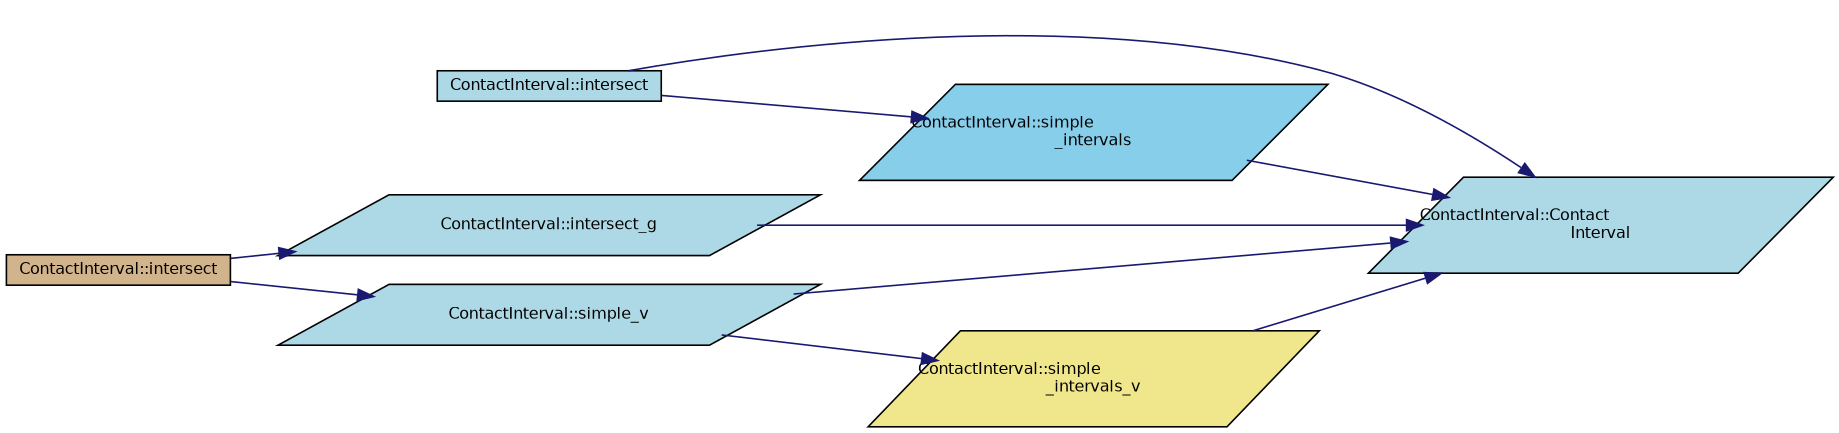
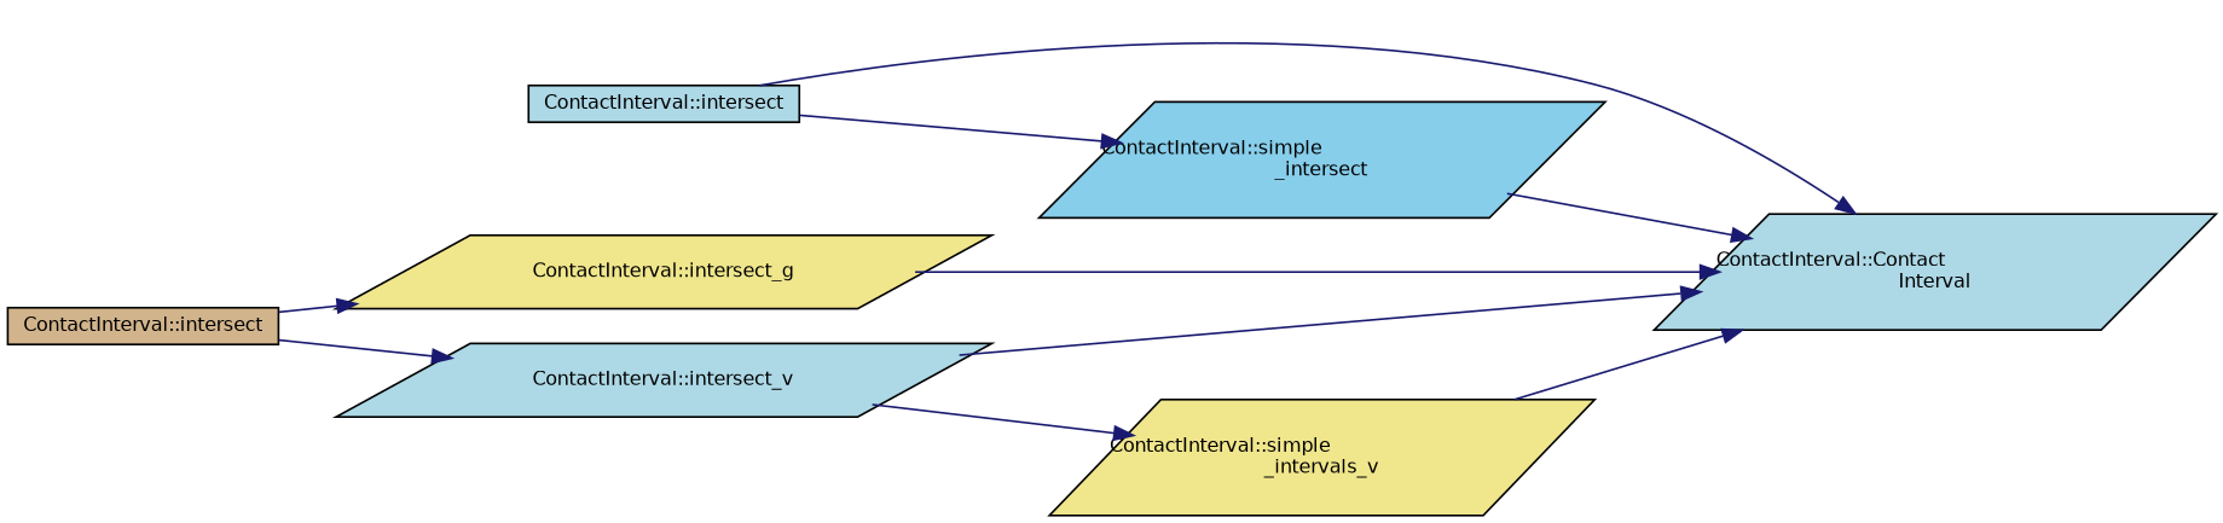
  digraph {
    rankdir=RL
    node [color=black fillcolor=lightblue fontname=Helvetica fontsize=10 shape=parallelogram style=filled]
    edge [color=midnightblue dir=back fontname=Helvetica fontsize=10 labelfontname=Helvetica labelfontsize=10 style=solid]
    n1 [fontcolor=black height=0.2 label="ContactInterval::Contact\lInterval" width=0.4]
    n2 [height=0.2 label="ContactInterval::intersect" shape=box width=0.4]
-   n3 [height=0.2 label="ContactInterval::intersect_g" width=0.4]
-   n4 [height=0.2 label="ContactInterval::simple_v" width=0.4]
-   n5 [fillcolor=skyblue height=0.2 label="ContactInterval::simple\l_intervals" width=0.4]
+   n3 [fillcolor=khaki height=0.2 label="ContactInterval::intersect_g" width=0.4]
+   n4 [height=0.2 label="ContactInterval::intersect_v" width=0.4]
+   n5 [fillcolor=skyblue height=0.2 label="ContactInterval::simple\l_intersect" width=0.4]
    n6 [fillcolor=khaki height=0.2 label="ContactInterval::simple\l_intervals_v" width=0.4]
    n7 [fillcolor=tan height=0.2 label="ContactInterval::intersect" shape=box width=0.4]
    n1 -> n2
    n1 -> n3
    n1 -> n4
    n1 -> n5
    n1 -> n6
    n3 -> n7
    n4 -> n7
    n5 -> n2
    n6 -> n4
  }
